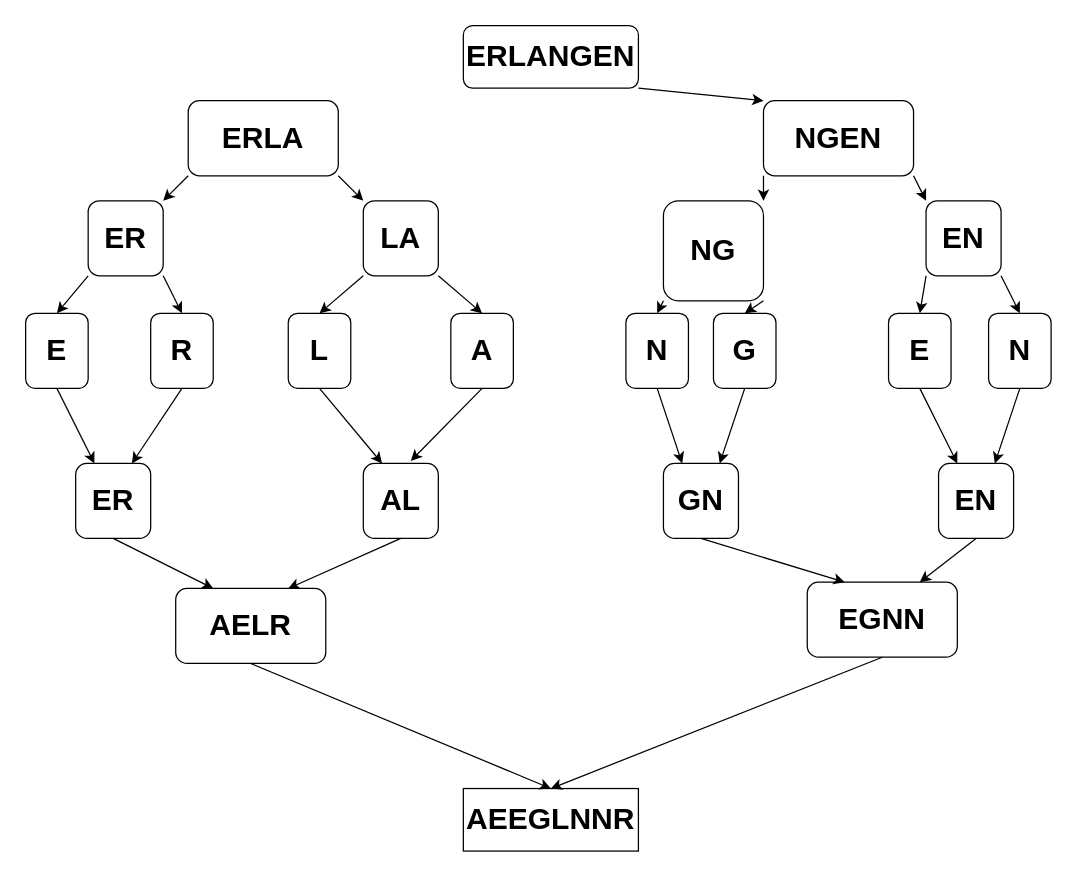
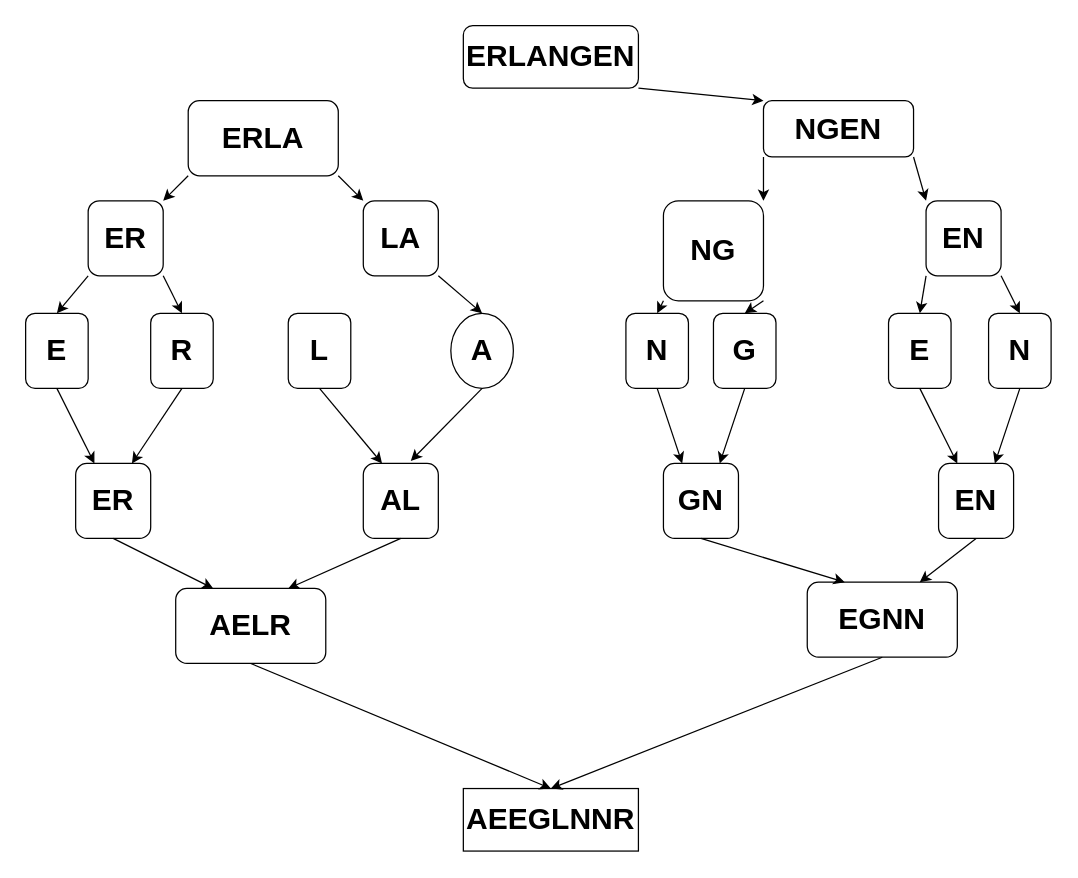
  <mxCell id="0" />
  <mxCell id="1" parent="0" />
  <mxCell id="2" value="&lt;font style=&quot;font-size: 24px&quot;&gt;&lt;b&gt;ERLANGEN&lt;/b&gt;&lt;/font&gt;" style="rounded=1;whiteSpace=wrap;html=1;" parent="1" vertex="1"><mxGeometry x="370" y="20" width="140" height="50" as="geometry" /></mxCell>
  <mxCell id="3" value="&lt;b&gt;&lt;font style=&quot;font-size: 24px&quot;&gt;ERLA&lt;/font&gt;&lt;/b&gt;" style="rounded=1;whiteSpace=wrap;html=1;" parent="1" vertex="1"><mxGeometry x="150" y="80" width="120" height="60" as="geometry" /></mxCell>
- <mxCell id="4" value="&lt;b&gt;&lt;font style=&quot;font-size: 24px&quot;&gt;NGEN&lt;/font&gt;&lt;/b&gt;" style="rounded=1;whiteSpace=wrap;html=1;" parent="1" vertex="1"><mxGeometry x="610" y="80" width="120" height="60" as="geometry" /></mxCell>
+ <mxCell id="4" value="&lt;b&gt;&lt;font style=&quot;font-size: 24px&quot;&gt;NGEN&lt;/font&gt;&lt;/b&gt;" style="rounded=1;whiteSpace=wrap;html=1;" parent="1" vertex="1"><mxGeometry x="610" y="80" width="120" height="45" as="geometry" /></mxCell>
  <mxCell id="5" value="&lt;font style=&quot;font-size: 24px&quot;&gt;&lt;b&gt;ER&lt;/b&gt;&lt;/font&gt;" style="rounded=1;whiteSpace=wrap;html=1;" parent="1" vertex="1"><mxGeometry x="70" y="160" width="60" height="60" as="geometry" /></mxCell>
  <mxCell id="6" value="&lt;font style=&quot;font-size: 24px&quot;&gt;&lt;b&gt;LA&lt;/b&gt;&lt;/font&gt;" style="rounded=1;whiteSpace=wrap;html=1;" parent="1" vertex="1"><mxGeometry x="290" y="160" width="60" height="60" as="geometry" /></mxCell>
  <mxCell id="7" value="&lt;font style=&quot;font-size: 24px&quot;&gt;&lt;b&gt;NG&lt;/b&gt;&lt;/font&gt;" style="rounded=1;whiteSpace=wrap;html=1;" parent="1" vertex="1"><mxGeometry x="530" y="160" width="80" height="80" as="geometry" /></mxCell>
  <mxCell id="8" value="&lt;font style=&quot;font-size: 24px&quot;&gt;&lt;b&gt;EN&lt;/b&gt;&lt;/font&gt;" style="rounded=1;whiteSpace=wrap;html=1;" parent="1" vertex="1"><mxGeometry x="740" y="160" width="60" height="60" as="geometry" /></mxCell>
  <mxCell id="9" value="&lt;font style=&quot;font-size: 24px&quot;&gt;&lt;b&gt;E&lt;/b&gt;&lt;/font&gt;" style="rounded=1;whiteSpace=wrap;html=1;" parent="1" vertex="1"><mxGeometry x="20" y="250" width="50" height="60" as="geometry" /></mxCell>
  <mxCell id="10" value="&lt;font style=&quot;font-size: 24px&quot;&gt;&lt;b&gt;R&lt;/b&gt;&lt;/font&gt;" style="rounded=1;whiteSpace=wrap;html=1;" parent="1" vertex="1"><mxGeometry x="120" y="250" width="50" height="60" as="geometry" /></mxCell>
  <mxCell id="11" value="&lt;font style=&quot;font-size: 24px&quot;&gt;&lt;b&gt;L&lt;/b&gt;&lt;/font&gt;" style="rounded=1;whiteSpace=wrap;html=1;" parent="1" vertex="1"><mxGeometry x="230" y="250" width="50" height="60" as="geometry" /></mxCell>
- <mxCell id="12" value="&lt;font style=&quot;font-size: 24px&quot;&gt;&lt;b&gt;A&lt;/b&gt;&lt;/font&gt;" style="rounded=1;whiteSpace=wrap;html=1;" parent="1" vertex="1"><mxGeometry x="360" y="250" width="50" height="60" as="geometry" /></mxCell>
+ <mxCell id="12" value="&lt;font style=&quot;font-size: 24px&quot;&gt;&lt;b&gt;A&lt;/b&gt;&lt;/font&gt;" style="ellipse;whiteSpace=wrap;html=1;" parent="1" vertex="1"><mxGeometry x="360" y="250" width="50" height="60" as="geometry" /></mxCell>
  <mxCell id="13" value="&lt;b&gt;&lt;font style=&quot;font-size: 24px&quot;&gt;N&lt;/font&gt;&lt;/b&gt;" style="rounded=1;whiteSpace=wrap;html=1;" parent="1" vertex="1"><mxGeometry x="500" y="250" width="50" height="60" as="geometry" /></mxCell>
  <mxCell id="14" value="&lt;b&gt;&lt;font style=&quot;font-size: 24px&quot;&gt;G&lt;/font&gt;&lt;/b&gt;" style="rounded=1;whiteSpace=wrap;html=1;" parent="1" vertex="1"><mxGeometry x="570" y="250" width="50" height="60" as="geometry" /></mxCell>
  <mxCell id="15" value="&lt;b&gt;&lt;font style=&quot;font-size: 24px&quot;&gt;E&lt;/font&gt;&lt;/b&gt;" style="rounded=1;whiteSpace=wrap;html=1;" parent="1" vertex="1"><mxGeometry x="710" y="250" width="50" height="60" as="geometry" /></mxCell>
  <mxCell id="16" value="&lt;b&gt;&lt;font style=&quot;font-size: 24px&quot;&gt;N&lt;/font&gt;&lt;/b&gt;" style="rounded=1;whiteSpace=wrap;html=1;" parent="1" vertex="1"><mxGeometry x="790" y="250" width="50" height="60" as="geometry" /></mxCell>
  <mxCell id="17" value="&lt;font style=&quot;font-size: 24px&quot;&gt;&lt;b&gt;ER&lt;/b&gt;&lt;/font&gt;" style="rounded=1;whiteSpace=wrap;html=1;" parent="1" vertex="1"><mxGeometry x="60" y="370" width="60" height="60" as="geometry" /></mxCell>
  <mxCell id="18" value="&lt;font style=&quot;font-size: 24px&quot;&gt;&lt;b&gt;AL&lt;/b&gt;&lt;/font&gt;" style="rounded=1;whiteSpace=wrap;html=1;" parent="1" vertex="1"><mxGeometry x="290" y="370" width="60" height="60" as="geometry" /></mxCell>
  <mxCell id="19" value="&lt;b&gt;&lt;font style=&quot;font-size: 24px&quot;&gt;AELR&lt;/font&gt;&lt;/b&gt;" style="rounded=1;whiteSpace=wrap;html=1;" parent="1" vertex="1"><mxGeometry x="140" y="470" width="120" height="60" as="geometry" /></mxCell>
  <mxCell id="20" value="&lt;span style=&quot;font-size: 24px&quot;&gt;&lt;b&gt;GN&lt;/b&gt;&lt;/span&gt;" style="rounded=1;whiteSpace=wrap;html=1;" parent="1" vertex="1"><mxGeometry x="530" y="370" width="60" height="60" as="geometry" /></mxCell>
  <mxCell id="21" value="&lt;font style=&quot;font-size: 24px&quot;&gt;&lt;b&gt;EN&lt;/b&gt;&lt;/font&gt;" style="rounded=1;whiteSpace=wrap;html=1;" parent="1" vertex="1"><mxGeometry x="750" y="370" width="60" height="60" as="geometry" /></mxCell>
  <mxCell id="22" style="edgeStyle=orthogonalEdgeStyle;rounded=0;orthogonalLoop=1;jettySize=auto;html=1;exitX=0.5;exitY=1;exitDx=0;exitDy=0;" parent="1" source="21" target="21" edge="1"><mxGeometry relative="1" as="geometry" /></mxCell>
  <mxCell id="23" value="&lt;b&gt;&lt;font style=&quot;font-size: 24px&quot;&gt;EGNN&lt;/font&gt;&lt;/b&gt;" style="rounded=1;whiteSpace=wrap;html=1;" parent="1" vertex="1"><mxGeometry x="645" y="465" width="120" height="60" as="geometry" /></mxCell>
  <mxCell id="24" value="&lt;font style=&quot;font-size: 24px&quot;&gt;&lt;b&gt;AEEGLNNR&lt;/b&gt;&lt;/font&gt;" style="whiteSpace=wrap;html=1;rounded=0;" parent="1" vertex="1"><mxGeometry x="370" y="630" width="140" height="50" as="geometry" /></mxCell>
  <mxCell id="25" value="" style="endArrow=classic;html=1;exitX=1;exitY=1;exitDx=0;exitDy=0;entryX=0;entryY=0;entryDx=0;entryDy=0;" edge="1" parent="1" source="2" target="4"><mxGeometry width="50" height="50" relative="1" as="geometry"><mxPoint x="520" y="140" as="sourcePoint" /><mxPoint x="570" y="90" as="targetPoint" /></mxGeometry></mxCell>
  <mxCell id="26" value="" style="endArrow=classic;html=1;exitX=1;exitY=1;exitDx=0;exitDy=0;entryX=0;entryY=0;entryDx=0;entryDy=0;" edge="1" parent="1" source="3" target="6"><mxGeometry width="50" height="50" relative="1" as="geometry"><mxPoint x="320" y="140" as="sourcePoint" /><mxPoint x="370" y="90" as="targetPoint" /></mxGeometry></mxCell>
  <mxCell id="27" value="" style="endArrow=classic;html=1;exitX=0;exitY=1;exitDx=0;exitDy=0;entryX=1;entryY=0;entryDx=0;entryDy=0;" edge="1" parent="1" source="3" target="5"><mxGeometry width="50" height="50" relative="1" as="geometry"><mxPoint x="400" y="210" as="sourcePoint" /><mxPoint x="450" y="160" as="targetPoint" /></mxGeometry></mxCell>
  <mxCell id="28" value="" style="endArrow=classic;html=1;exitX=0;exitY=1;exitDx=0;exitDy=0;entryX=1;entryY=0;entryDx=0;entryDy=0;" edge="1" parent="1" source="4" target="7"><mxGeometry width="50" height="50" relative="1" as="geometry"><mxPoint x="410" y="220" as="sourcePoint" /><mxPoint x="570" y="130" as="targetPoint" /></mxGeometry></mxCell>
  <mxCell id="29" value="" style="endArrow=classic;html=1;entryX=0;entryY=0;entryDx=0;entryDy=0;exitX=1;exitY=1;exitDx=0;exitDy=0;" edge="1" parent="1" source="4" target="8"><mxGeometry width="50" height="50" relative="1" as="geometry"><mxPoint x="420" y="230" as="sourcePoint" /><mxPoint x="470" y="180" as="targetPoint" /></mxGeometry></mxCell>
  <mxCell id="30" value="" style="endArrow=classic;html=1;exitX=1;exitY=1;exitDx=0;exitDy=0;entryX=0.5;entryY=0;entryDx=0;entryDy=0;" edge="1" parent="1" source="8" target="16"><mxGeometry width="50" height="50" relative="1" as="geometry"><mxPoint x="430" y="240" as="sourcePoint" /><mxPoint x="480" y="190" as="targetPoint" /></mxGeometry></mxCell>
  <mxCell id="31" value="" style="endArrow=classic;html=1;exitX=0;exitY=1;exitDx=0;exitDy=0;entryX=0.5;entryY=0;entryDx=0;entryDy=0;" edge="1" parent="1" source="8" target="15"><mxGeometry width="50" height="50" relative="1" as="geometry"><mxPoint x="440" y="250" as="sourcePoint" /><mxPoint x="490" y="200" as="targetPoint" /></mxGeometry></mxCell>
  <mxCell id="32" value="" style="endArrow=classic;html=1;entryX=0.5;entryY=0;entryDx=0;entryDy=0;exitX=1;exitY=1;exitDx=0;exitDy=0;" edge="1" parent="1" source="7" target="14"><mxGeometry width="50" height="50" relative="1" as="geometry"><mxPoint x="450" y="260" as="sourcePoint" /><mxPoint x="500" y="210" as="targetPoint" /></mxGeometry></mxCell>
  <mxCell id="33" value="" style="endArrow=classic;html=1;entryX=0.5;entryY=0;entryDx=0;entryDy=0;exitX=0;exitY=1;exitDx=0;exitDy=0;" edge="1" parent="1" source="7" target="13"><mxGeometry width="50" height="50" relative="1" as="geometry"><mxPoint x="460" y="270" as="sourcePoint" /><mxPoint x="510" y="220" as="targetPoint" /></mxGeometry></mxCell>
  <mxCell id="34" value="" style="endArrow=classic;html=1;exitX=1;exitY=1;exitDx=0;exitDy=0;entryX=0.5;entryY=0;entryDx=0;entryDy=0;" edge="1" parent="1" source="6" target="12"><mxGeometry width="50" height="50" relative="1" as="geometry"><mxPoint x="470" y="280" as="sourcePoint" /><mxPoint x="520" y="230" as="targetPoint" /></mxGeometry></mxCell>
- <mxCell id="35" value="" style="endArrow=classic;html=1;exitX=0;exitY=1;exitDx=0;exitDy=0;entryX=0.5;entryY=0;entryDx=0;entryDy=0;" edge="1" parent="1" source="6" target="11"><mxGeometry width="50" height="50" relative="1" as="geometry"><mxPoint x="440" y="270" as="sourcePoint" /><mxPoint x="490" y="220" as="targetPoint" /></mxGeometry></mxCell>
  <mxCell id="36" value="" style="endArrow=classic;html=1;exitX=1;exitY=1;exitDx=0;exitDy=0;entryX=0.5;entryY=0;entryDx=0;entryDy=0;" edge="1" parent="1" source="5" target="10"><mxGeometry width="50" height="50" relative="1" as="geometry"><mxPoint x="440" y="350" as="sourcePoint" /><mxPoint x="490" y="300" as="targetPoint" /></mxGeometry></mxCell>
  <mxCell id="37" value="" style="endArrow=classic;html=1;entryX=0.633;entryY=-0.033;entryDx=0;entryDy=0;exitX=0.5;exitY=1;exitDx=0;exitDy=0;entryPerimeter=0;" edge="1" parent="1" source="12" target="18"><mxGeometry width="50" height="50" relative="1" as="geometry"><mxPoint x="370" y="340" as="sourcePoint" /><mxPoint x="490" y="310" as="targetPoint" /></mxGeometry></mxCell>
  <mxCell id="38" value="" style="endArrow=classic;html=1;exitX=0;exitY=1;exitDx=0;exitDy=0;entryX=0.5;entryY=0;entryDx=0;entryDy=0;" edge="1" parent="1" source="5" target="9"><mxGeometry width="50" height="50" relative="1" as="geometry"><mxPoint x="510" y="320" as="sourcePoint" /><mxPoint x="560" y="270" as="targetPoint" /></mxGeometry></mxCell>
  <mxCell id="39" value="" style="endArrow=classic;html=1;exitX=0.5;exitY=1;exitDx=0;exitDy=0;entryX=0.5;entryY=0;entryDx=0;entryDy=0;" edge="1" parent="1" source="19" target="24"><mxGeometry width="50" height="50" relative="1" as="geometry"><mxPoint x="370" y="494" as="sourcePoint" /><mxPoint x="500" y="354" as="targetPoint" /></mxGeometry></mxCell>
  <mxCell id="40" value="" style="endArrow=classic;html=1;entryX=0.5;entryY=0;entryDx=0;entryDy=0;exitX=0.5;exitY=1;exitDx=0;exitDy=0;" edge="1" parent="1" source="23" target="24"><mxGeometry width="50" height="50" relative="1" as="geometry"><mxPoint x="480" y="560" as="sourcePoint" /><mxPoint x="530" y="510" as="targetPoint" /></mxGeometry></mxCell>
  <mxCell id="41" value="" style="endArrow=classic;html=1;exitX=0.5;exitY=1;exitDx=0;exitDy=0;entryX=0.75;entryY=0;entryDx=0;entryDy=0;" edge="1" parent="1" source="10" target="17"><mxGeometry width="50" height="50" relative="1" as="geometry"><mxPoint x="460" y="449" as="sourcePoint" /><mxPoint x="510" y="399" as="targetPoint" /></mxGeometry></mxCell>
  <mxCell id="42" value="" style="endArrow=classic;html=1;exitX=0.5;exitY=1;exitDx=0;exitDy=0;entryX=0.25;entryY=0;entryDx=0;entryDy=0;" edge="1" parent="1" source="9" target="17"><mxGeometry width="50" height="50" relative="1" as="geometry"><mxPoint x="380" y="440" as="sourcePoint" /><mxPoint x="430" y="390" as="targetPoint" /></mxGeometry></mxCell>
  <mxCell id="43" value="" style="endArrow=classic;html=1;exitX=0.5;exitY=1;exitDx=0;exitDy=0;entryX=0.25;entryY=0;entryDx=0;entryDy=0;" edge="1" parent="1" source="11" target="18"><mxGeometry width="50" height="50" relative="1" as="geometry"><mxPoint x="360" y="400" as="sourcePoint" /><mxPoint x="410" y="350" as="targetPoint" /></mxGeometry></mxCell>
  <mxCell id="44" value="" style="endArrow=classic;html=1;entryX=0.25;entryY=0;entryDx=0;entryDy=0;exitX=0.5;exitY=1;exitDx=0;exitDy=0;" edge="1" parent="1" source="13" target="20"><mxGeometry width="50" height="50" relative="1" as="geometry"><mxPoint x="490" y="420" as="sourcePoint" /><mxPoint x="540" y="370" as="targetPoint" /></mxGeometry></mxCell>
  <mxCell id="45" value="" style="endArrow=classic;html=1;entryX=0.25;entryY=0;entryDx=0;entryDy=0;exitX=0.5;exitY=1;exitDx=0;exitDy=0;" edge="1" parent="1" source="20" target="23"><mxGeometry width="50" height="50" relative="1" as="geometry"><mxPoint x="510" y="540" as="sourcePoint" /><mxPoint x="560" y="490" as="targetPoint" /></mxGeometry></mxCell>
  <mxCell id="46" value="" style="endArrow=classic;html=1;entryX=0.75;entryY=0;entryDx=0;entryDy=0;exitX=0.5;exitY=1;exitDx=0;exitDy=0;" edge="1" parent="1" source="21" target="23"><mxGeometry width="50" height="50" relative="1" as="geometry"><mxPoint x="800" y="490" as="sourcePoint" /><mxPoint x="850" y="440" as="targetPoint" /></mxGeometry></mxCell>
  <mxCell id="47" value="" style="endArrow=classic;html=1;exitX=0.5;exitY=1;exitDx=0;exitDy=0;entryX=0.75;entryY=0;entryDx=0;entryDy=0;" edge="1" parent="1" source="14" target="20"><mxGeometry width="50" height="50" relative="1" as="geometry"><mxPoint x="640" y="340" as="sourcePoint" /><mxPoint x="690" y="290" as="targetPoint" /></mxGeometry></mxCell>
  <mxCell id="48" value="" style="endArrow=classic;html=1;entryX=0.75;entryY=0;entryDx=0;entryDy=0;exitX=0.5;exitY=1;exitDx=0;exitDy=0;" edge="1" parent="1" source="16" target="21"><mxGeometry width="50" height="50" relative="1" as="geometry"><mxPoint x="610" y="420" as="sourcePoint" /><mxPoint x="660" y="370" as="targetPoint" /></mxGeometry></mxCell>
  <mxCell id="49" value="" style="endArrow=classic;html=1;exitX=0.5;exitY=1;exitDx=0;exitDy=0;entryX=0.25;entryY=0;entryDx=0;entryDy=0;" edge="1" parent="1" source="15" target="21"><mxGeometry width="50" height="50" relative="1" as="geometry"><mxPoint x="620" y="430" as="sourcePoint" /><mxPoint x="670" y="380" as="targetPoint" /></mxGeometry></mxCell>
  <mxCell id="50" value="" style="endArrow=classic;html=1;entryX=0.25;entryY=0;entryDx=0;entryDy=0;exitX=0.5;exitY=1;exitDx=0;exitDy=0;" edge="1" parent="1" source="17" target="19"><mxGeometry width="50" height="50" relative="1" as="geometry"><mxPoint x="380" y="440" as="sourcePoint" /><mxPoint x="430" y="390" as="targetPoint" /></mxGeometry></mxCell>
  <mxCell id="51" value="" style="endArrow=classic;html=1;exitX=0.5;exitY=1;exitDx=0;exitDy=0;entryX=0.75;entryY=0;entryDx=0;entryDy=0;" edge="1" parent="1" source="18" target="19"><mxGeometry width="50" height="50" relative="1" as="geometry"><mxPoint x="640" y="450" as="sourcePoint" /><mxPoint x="690" y="400" as="targetPoint" /></mxGeometry></mxCell>
